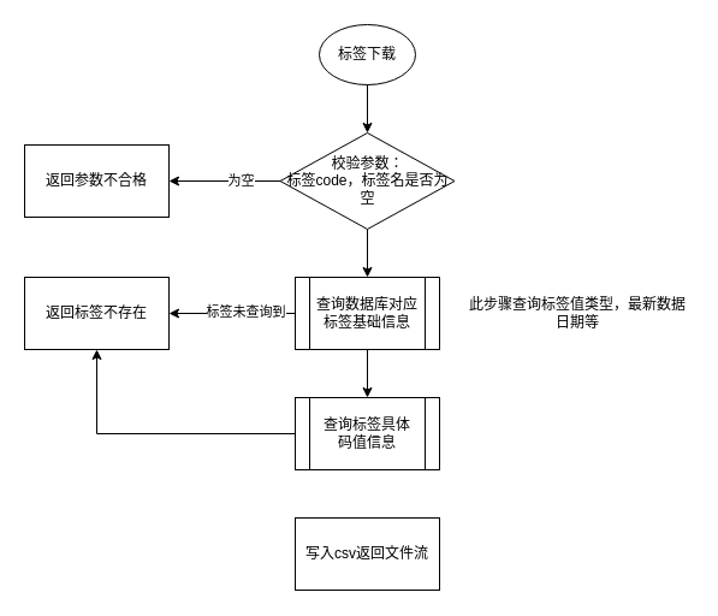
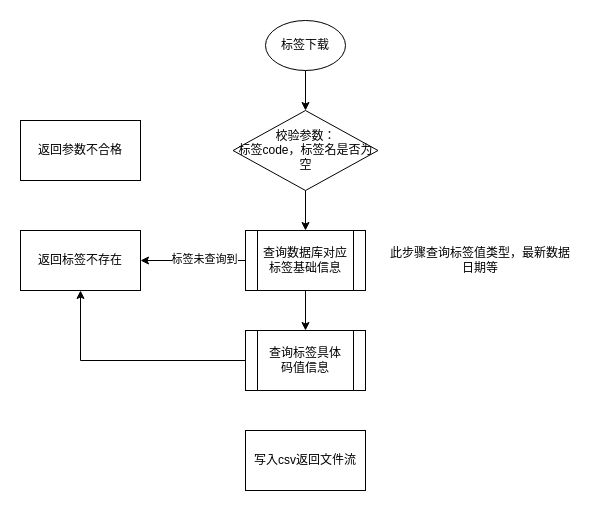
  <mxCell id="0" />
  <mxCell id="1" parent="0" />
  <mxCell id="2" value="标签下载" style="ellipse;whiteSpace=wrap;html=1;" vertex="1" parent="1"><mxGeometry x="265" y="20" width="80" height="50" as="geometry" /></mxCell>
  <mxCell id="3" value="" style="edgeStyle=orthogonalEdgeStyle;rounded=0;orthogonalLoop=1;jettySize=auto;html=1;" edge="1" parent="1" source="2" target="7"><mxGeometry relative="1" as="geometry"><mxPoint x="305" y="70" as="sourcePoint" /><mxPoint x="305" y="145" as="targetPoint" /></mxGeometry></mxCell>
- <mxCell id="4" value="" style="edgeStyle=orthogonalEdgeStyle;rounded=0;orthogonalLoop=1;jettySize=auto;html=1;" edge="1" parent="1" source="7" target="8"><mxGeometry relative="1" as="geometry" /></mxCell>
- <mxCell id="5" value="为空" style="edgeLabel;html=1;align=center;verticalAlign=middle;resizable=0;points=[];" vertex="1" connectable="0" parent="4"><mxGeometry x="-0.276" y="-1" relative="1" as="geometry"><mxPoint as="offset" /></mxGeometry></mxCell>
  <mxCell id="6" value="" style="edgeStyle=orthogonalEdgeStyle;rounded=0;orthogonalLoop=1;jettySize=auto;html=1;" edge="1" parent="1" source="7" target="12"><mxGeometry relative="1" as="geometry" /></mxCell>
  <mxCell id="7" value="校验参数：&lt;div&gt;标签code，标签名是否为空&lt;/div&gt;" style="rhombus;whiteSpace=wrap;html=1;" vertex="1" parent="1"><mxGeometry x="232.5" y="110" width="145" height="80" as="geometry" /></mxCell>
  <mxCell id="8" value="返回参数不合格" style="whiteSpace=wrap;html=1;" vertex="1" parent="1"><mxGeometry x="20" y="120" width="120" height="60" as="geometry" /></mxCell>
  <mxCell id="9" value="" style="edgeStyle=orthogonalEdgeStyle;rounded=0;orthogonalLoop=1;jettySize=auto;html=1;" edge="1" parent="1" source="12" target="14"><mxGeometry relative="1" as="geometry" /></mxCell>
  <mxCell id="10" value="标签未查询到" style="edgeLabel;html=1;align=center;verticalAlign=middle;resizable=0;points=[];" vertex="1" connectable="0" parent="9"><mxGeometry x="-0.2" y="-2" relative="1" as="geometry"><mxPoint as="offset" /></mxGeometry></mxCell>
  <mxCell id="11" value="" style="edgeStyle=orthogonalEdgeStyle;rounded=0;orthogonalLoop=1;jettySize=auto;html=1;" edge="1" parent="1" source="12" target="16"><mxGeometry relative="1" as="geometry" /></mxCell>
  <mxCell id="12" value="查询数据库对应标签基础信息" style="shape=process;whiteSpace=wrap;html=1;backgroundOutline=1;" vertex="1" parent="1"><mxGeometry x="245" y="230" width="120" height="60" as="geometry" /></mxCell>
  <mxCell id="13" value="此步骤查询标签值类型，最新数据日期等" style="text;html=1;align=center;verticalAlign=middle;whiteSpace=wrap;rounded=0;" vertex="1" parent="1"><mxGeometry x="385" y="245" width="190" height="30" as="geometry" /></mxCell>
  <mxCell id="14" value="返回标签不存在" style="whiteSpace=wrap;html=1;" vertex="1" parent="1"><mxGeometry x="20" y="230" width="120" height="60" as="geometry" /></mxCell>
  <mxCell id="15" value="" style="edgeStyle=orthogonalEdgeStyle;rounded=0;orthogonalLoop=1;jettySize=auto;html=1;" edge="1" parent="1" source="16" target="14"><mxGeometry relative="1" as="geometry" /></mxCell>
  <mxCell id="16" value="查询标签具体&lt;div&gt;码值信息&lt;/div&gt;" style="shape=process;whiteSpace=wrap;html=1;backgroundOutline=1;" vertex="1" parent="1"><mxGeometry x="245" y="330" width="120" height="60" as="geometry" /></mxCell>
  <mxCell id="17" value="写入csv返回文件流" style="whiteSpace=wrap;html=1;" vertex="1" parent="1"><mxGeometry x="245" y="430" width="120" height="60" as="geometry" /></mxCell>
